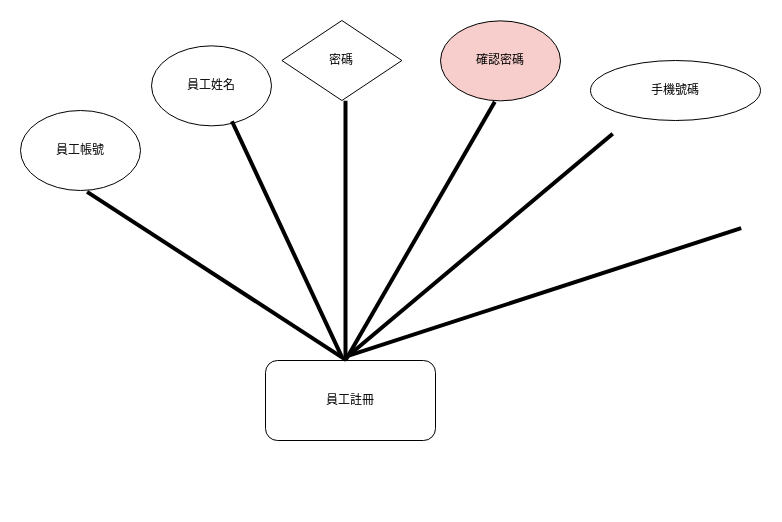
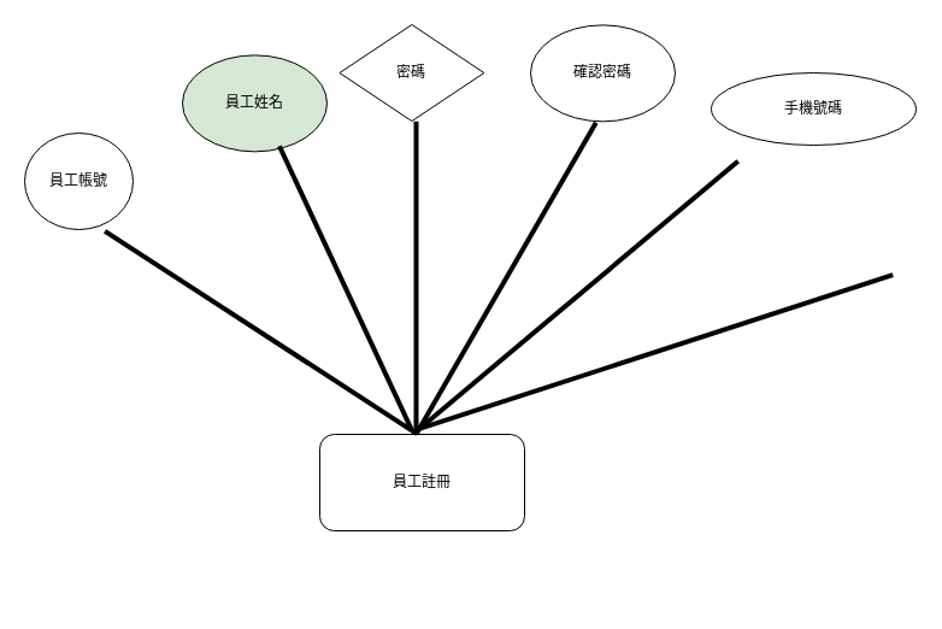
  <mxCell id="0" />
  <mxCell id="1" parent="0" />
  <mxCell id="2" value="員工註冊" style="rounded=1;whiteSpace=wrap;html=1;" vertex="1" parent="1"><mxGeometry x="265" y="360" width="170" height="80" as="geometry" /></mxCell>
- <mxCell id="3" value="員工帳號" style="ellipse;whiteSpace=wrap;html=1;" vertex="1" parent="1"><mxGeometry x="20" y="110" width="120" height="80" as="geometry" /></mxCell>
- <mxCell id="4" value="員工姓名" style="ellipse;whiteSpace=wrap;html=1;" vertex="1" parent="1"><mxGeometry x="151" y="45.35" width="120" height="80" as="geometry" /></mxCell>
+ <mxCell id="3" value="員工帳號" style="ellipse;whiteSpace=wrap;html=1;" vertex="1" parent="1"><mxGeometry x="20" y="110" width="90" height="80" as="geometry" /></mxCell>
+ <mxCell id="4" value="員工姓名" style="ellipse;whiteSpace=wrap;html=1;fillColor=#d5e8d4;" vertex="1" parent="1"><mxGeometry x="151" y="45.35" width="120" height="80" as="geometry" /></mxCell>
  <mxCell id="5" value="密碼" style="rhombus;whiteSpace=wrap;html=1;" vertex="1" parent="1"><mxGeometry x="281.39" y="20" width="120" height="80" as="geometry" /></mxCell>
- <mxCell id="6" value="確認密碼" style="ellipse;whiteSpace=wrap;html=1;fillColor=#f8cecc;" vertex="1" parent="1"><mxGeometry x="440" y="20.35" width="120" height="80" as="geometry" /></mxCell>
+ <mxCell id="6" value="確認密碼" style="ellipse;whiteSpace=wrap;html=1;" vertex="1" parent="1"><mxGeometry x="440" y="20.35" width="120" height="80" as="geometry" /></mxCell>
  <mxCell id="7" value="手機號碼" style="ellipse;whiteSpace=wrap;html=1;" vertex="1" parent="1"><mxGeometry x="590" y="60" width="170" height="60" as="geometry" /></mxCell>
  <mxCell id="8" value="" style="line;strokeWidth=4;direction=south;html=1;perimeter=backbonePerimeter;points=[];outlineConnect=0;rotation=-57;" vertex="1" parent="1"><mxGeometry x="211.15" y="120.98" width="10" height="308.94" as="geometry" /></mxCell>
  <mxCell id="9" value="" style="line;strokeWidth=4;direction=south;html=1;perimeter=backbonePerimeter;points=[];outlineConnect=0;rotation=-25;" vertex="1" parent="1"><mxGeometry x="281.39" y="108.58" width="10" height="260" as="geometry" /></mxCell>
  <mxCell id="10" value="" style="line;strokeWidth=4;direction=south;html=1;perimeter=backbonePerimeter;points=[];outlineConnect=0;rotation=0;" vertex="1" parent="1"><mxGeometry x="340" y="100.35" width="10" height="259.65" as="geometry" /></mxCell>
  <mxCell id="11" value="" style="line;strokeWidth=4;direction=south;html=1;perimeter=backbonePerimeter;points=[];outlineConnect=0;rotation=30;" vertex="1" parent="1"><mxGeometry x="414.67" y="81.25" width="10" height="298.48" as="geometry" /></mxCell>
  <mxCell id="12" value="" style="line;strokeWidth=4;direction=south;html=1;perimeter=backbonePerimeter;points=[];outlineConnect=0;rotation=50;" vertex="1" parent="1"><mxGeometry x="475.03" y="71.67" width="10" height="345.15" as="geometry" /></mxCell>
  <mxCell id="13" value="" style="line;strokeWidth=4;direction=south;html=1;perimeter=backbonePerimeter;points=[];outlineConnect=0;rotation=72;" vertex="1" parent="1"><mxGeometry x="538.29" y="84.19" width="10" height="415.15" as="geometry" /></mxCell>
